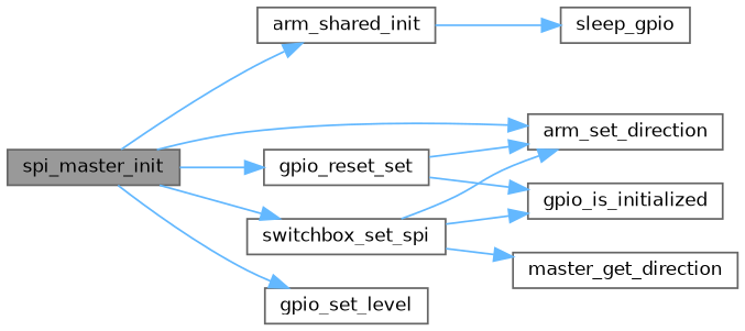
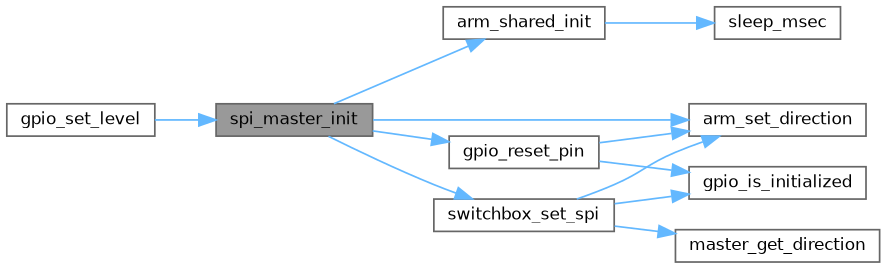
  digraph {
    rankdir=LR
    node [color=grey40 fillcolor=white fontname=Helvetica fontsize=10 shape=box style=filled]
    edge [color=steelblue1 fontname=Helvetica fontsize=10 labelfontname=Helvetica labelfontsize=10 style=solid]
    n1 [color=gray40 fillcolor=grey60 fontcolor=black height=0.2 label=spi_master_init width=0.4]
    n2 [height=0.2 label=arm_shared_init width=0.4]
-   n3 [height=0.2 label=gpio_reset_set width=0.4]
+   n3 [height=0.2 label=gpio_reset_pin width=0.4]
    n4 [height=0.2 label=arm_set_direction width=0.4]
    n5 [height=0.2 label=gpio_set_level width=0.4]
    n6 [height=0.2 label=switchbox_set_spi width=0.4]
-   n7 [height=0.2 label=sleep_gpio width=0.4]
+   n7 [height=0.2 label=sleep_msec width=0.4]
    n8 [height=0.2 label=gpio_is_initialized width=0.4]
    n9 [height=0.2 label=master_get_direction width=0.4]
    n1 -> n2
    n1 -> n3
    n1 -> n4
-   n1 -> n5
+   n5 -> n1
    n1 -> n6
    n2 -> n7
    n3 -> n4
    n3 -> n8
    n6 -> n4
    n6 -> n8
    n6 -> n9
  }
